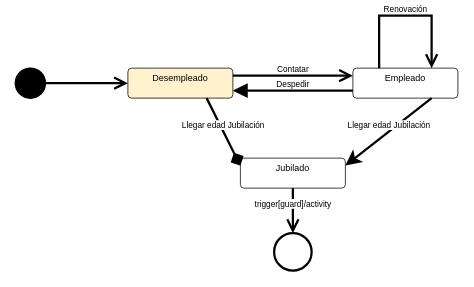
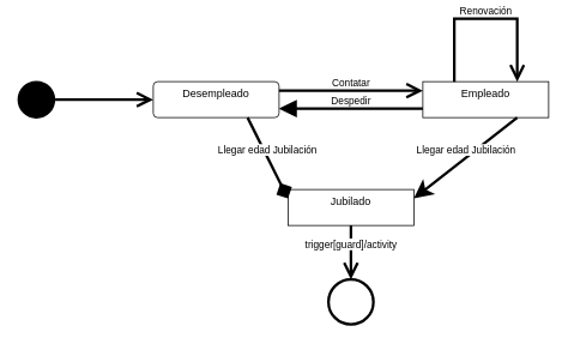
  <mxCell id="0" />
  <mxCell id="1" parent="0" />
- <mxCell id="2" value="Empleado" style="html=1;align=center;verticalAlign=top;rounded=1;absoluteArcSize=1;arcSize=10;dashed=0;whiteSpace=wrap;" vertex="1" parent="1"><mxGeometry x="470" y="90" width="140" height="40" as="geometry" /></mxCell>
+ <mxCell id="2" value="Empleado" style="html=1;align=center;verticalAlign=top;absoluteArcSize=1;arcSize=10;dashed=0;whiteSpace=wrap;rounded=0;" vertex="1" parent="1"><mxGeometry x="470" y="90" width="140" height="40" as="geometry" /></mxCell>
  <mxCell id="3" value="" style="shape=ellipse;html=1;fillColor=strokeColor;strokeWidth=2;verticalLabelPosition=bottom;verticalAlignment=top;perimeter=ellipsePerimeter;" vertex="1" parent="1"><mxGeometry x="20" y="90" width="40" height="40" as="geometry" /></mxCell>
  <mxCell id="4" value="" style="points=[[0.145,0.145,0],[0.5,0,0],[0.855,0.145,0],[1,0.5,0],[0.855,0.855,0],[0.5,1,0],[0.145,0.855,0],[0,0.5,0]];shape=mxgraph.bpmn.event;html=1;verticalLabelPosition=bottom;labelBackgroundColor=#ffffff;verticalAlign=top;align=center;perimeter=ellipsePerimeter;outlineConnect=0;aspect=fixed;outline=end;symbol=terminate2;" vertex="1" parent="1"><mxGeometry x="365" y="310" width="50" height="50" as="geometry" /></mxCell>
- <mxCell id="5" value="Desempleado" style="html=1;align=center;verticalAlign=top;rounded=1;absoluteArcSize=1;arcSize=10;dashed=0;whiteSpace=wrap;fillColor=#fff2cc;" vertex="1" parent="1"><mxGeometry x="170" y="90" width="140" height="40" as="geometry" /></mxCell>
- <mxCell id="6" value="Jubilado" style="html=1;align=center;verticalAlign=top;rounded=1;absoluteArcSize=1;arcSize=10;dashed=0;whiteSpace=wrap;" vertex="1" parent="1"><mxGeometry x="320" y="210" width="140" height="40" as="geometry" /></mxCell>
+ <mxCell id="5" value="Desempleado" style="html=1;align=center;verticalAlign=top;rounded=1;absoluteArcSize=1;arcSize=10;dashed=0;whiteSpace=wrap;" vertex="1" parent="1"><mxGeometry x="170" y="90" width="140" height="40" as="geometry" /></mxCell>
+ <mxCell id="6" value="Jubilado" style="html=1;align=center;verticalAlign=top;absoluteArcSize=1;arcSize=10;dashed=0;whiteSpace=wrap;rounded=0;" vertex="1" parent="1"><mxGeometry x="320" y="210" width="140" height="40" as="geometry" /></mxCell>
  <mxCell id="7" value="Contatar" style="edgeStyle=none;html=1;endArrow=open;endSize=12;strokeWidth=3;verticalAlign=bottom;rounded=0;entryX=0;entryY=0.25;entryDx=0;entryDy=0;" edge="1" parent="1" target="2"><mxGeometry width="160" relative="1" as="geometry"><mxPoint x="310" y="100" as="sourcePoint" /><mxPoint x="370" y="230" as="targetPoint" /></mxGeometry></mxCell>
  <mxCell id="8" value="Llegar edad Jubilación" style="edgeStyle=none;html=1;endArrow=classic;endSize=12;strokeWidth=3;verticalAlign=bottom;rounded=0;entryX=1;entryY=0.25;entryDx=0;entryDy=0;exitX=0.75;exitY=1;exitDx=0;exitDy=0;" edge="1" parent="1" source="2" target="6"><mxGeometry width="160" relative="1" as="geometry"><mxPoint x="570" y="140" as="sourcePoint" /><mxPoint x="460" y="230" as="targetPoint" /></mxGeometry></mxCell>
  <mxCell id="9" value="Despedir" style="edgeStyle=none;html=1;endArrow=block;endSize=12;strokeWidth=3;verticalAlign=bottom;rounded=0;entryX=1;entryY=0.75;entryDx=0;entryDy=0;exitX=0;exitY=0.75;exitDx=0;exitDy=0;" edge="1" parent="1" source="2" target="5"><mxGeometry width="160" relative="1" as="geometry"><mxPoint x="320" y="110" as="sourcePoint" /><mxPoint x="480" y="110" as="targetPoint" /></mxGeometry></mxCell>
  <mxCell id="10" value="Renovación" style="edgeStyle=none;html=1;endArrow=open;endSize=12;strokeWidth=3;verticalAlign=bottom;rounded=0;exitX=0.25;exitY=0;exitDx=0;exitDy=0;entryX=0.75;entryY=0;entryDx=0;entryDy=0;" edge="1" parent="1" source="2" target="2"><mxGeometry width="160" relative="1" as="geometry"><mxPoint x="300" y="230" as="sourcePoint" /><mxPoint x="590" y="170" as="targetPoint" /><Array as="points"><mxPoint x="505" y="20" /><mxPoint x="575" y="20" /></Array></mxGeometry></mxCell>
  <mxCell id="11" value="Llegar edad Jubilación" style="edgeStyle=none;html=1;endArrow=diamond;endSize=12;strokeWidth=3;verticalAlign=bottom;rounded=0;exitX=0.75;exitY=1;exitDx=0;exitDy=0;entryX=0;entryY=0.25;entryDx=0;entryDy=0;" edge="1" parent="1" source="5" target="6"><mxGeometry width="160" relative="1" as="geometry"><mxPoint x="620" y="110" as="sourcePoint" /><mxPoint x="460" y="230" as="targetPoint" /></mxGeometry></mxCell>
  <mxCell id="12" value="trigger[guard]/activity" style="edgeStyle=none;html=1;endArrow=open;endSize=12;strokeWidth=3;verticalAlign=bottom;rounded=0;exitX=0.5;exitY=1;exitDx=0;exitDy=0;entryX=0.5;entryY=0;entryDx=0;entryDy=0;entryPerimeter=0;" edge="1" parent="1" source="6" target="4"><mxGeometry width="160" relative="1" as="geometry"><mxPoint x="470" y="230" as="sourcePoint" /><mxPoint x="630" y="230" as="targetPoint" /></mxGeometry></mxCell>
  <mxCell id="13" value="" style="edgeStyle=none;html=1;endArrow=open;endSize=12;strokeWidth=3;verticalAlign=bottom;rounded=0;exitX=1;exitY=0.5;exitDx=0;exitDy=0;entryX=0;entryY=0.5;entryDx=0;entryDy=0;" edge="1" parent="1" source="3" target="5"><mxGeometry width="160" relative="1" as="geometry"><mxPoint x="60" y="230" as="sourcePoint" /><mxPoint x="220" y="230" as="targetPoint" /></mxGeometry></mxCell>
